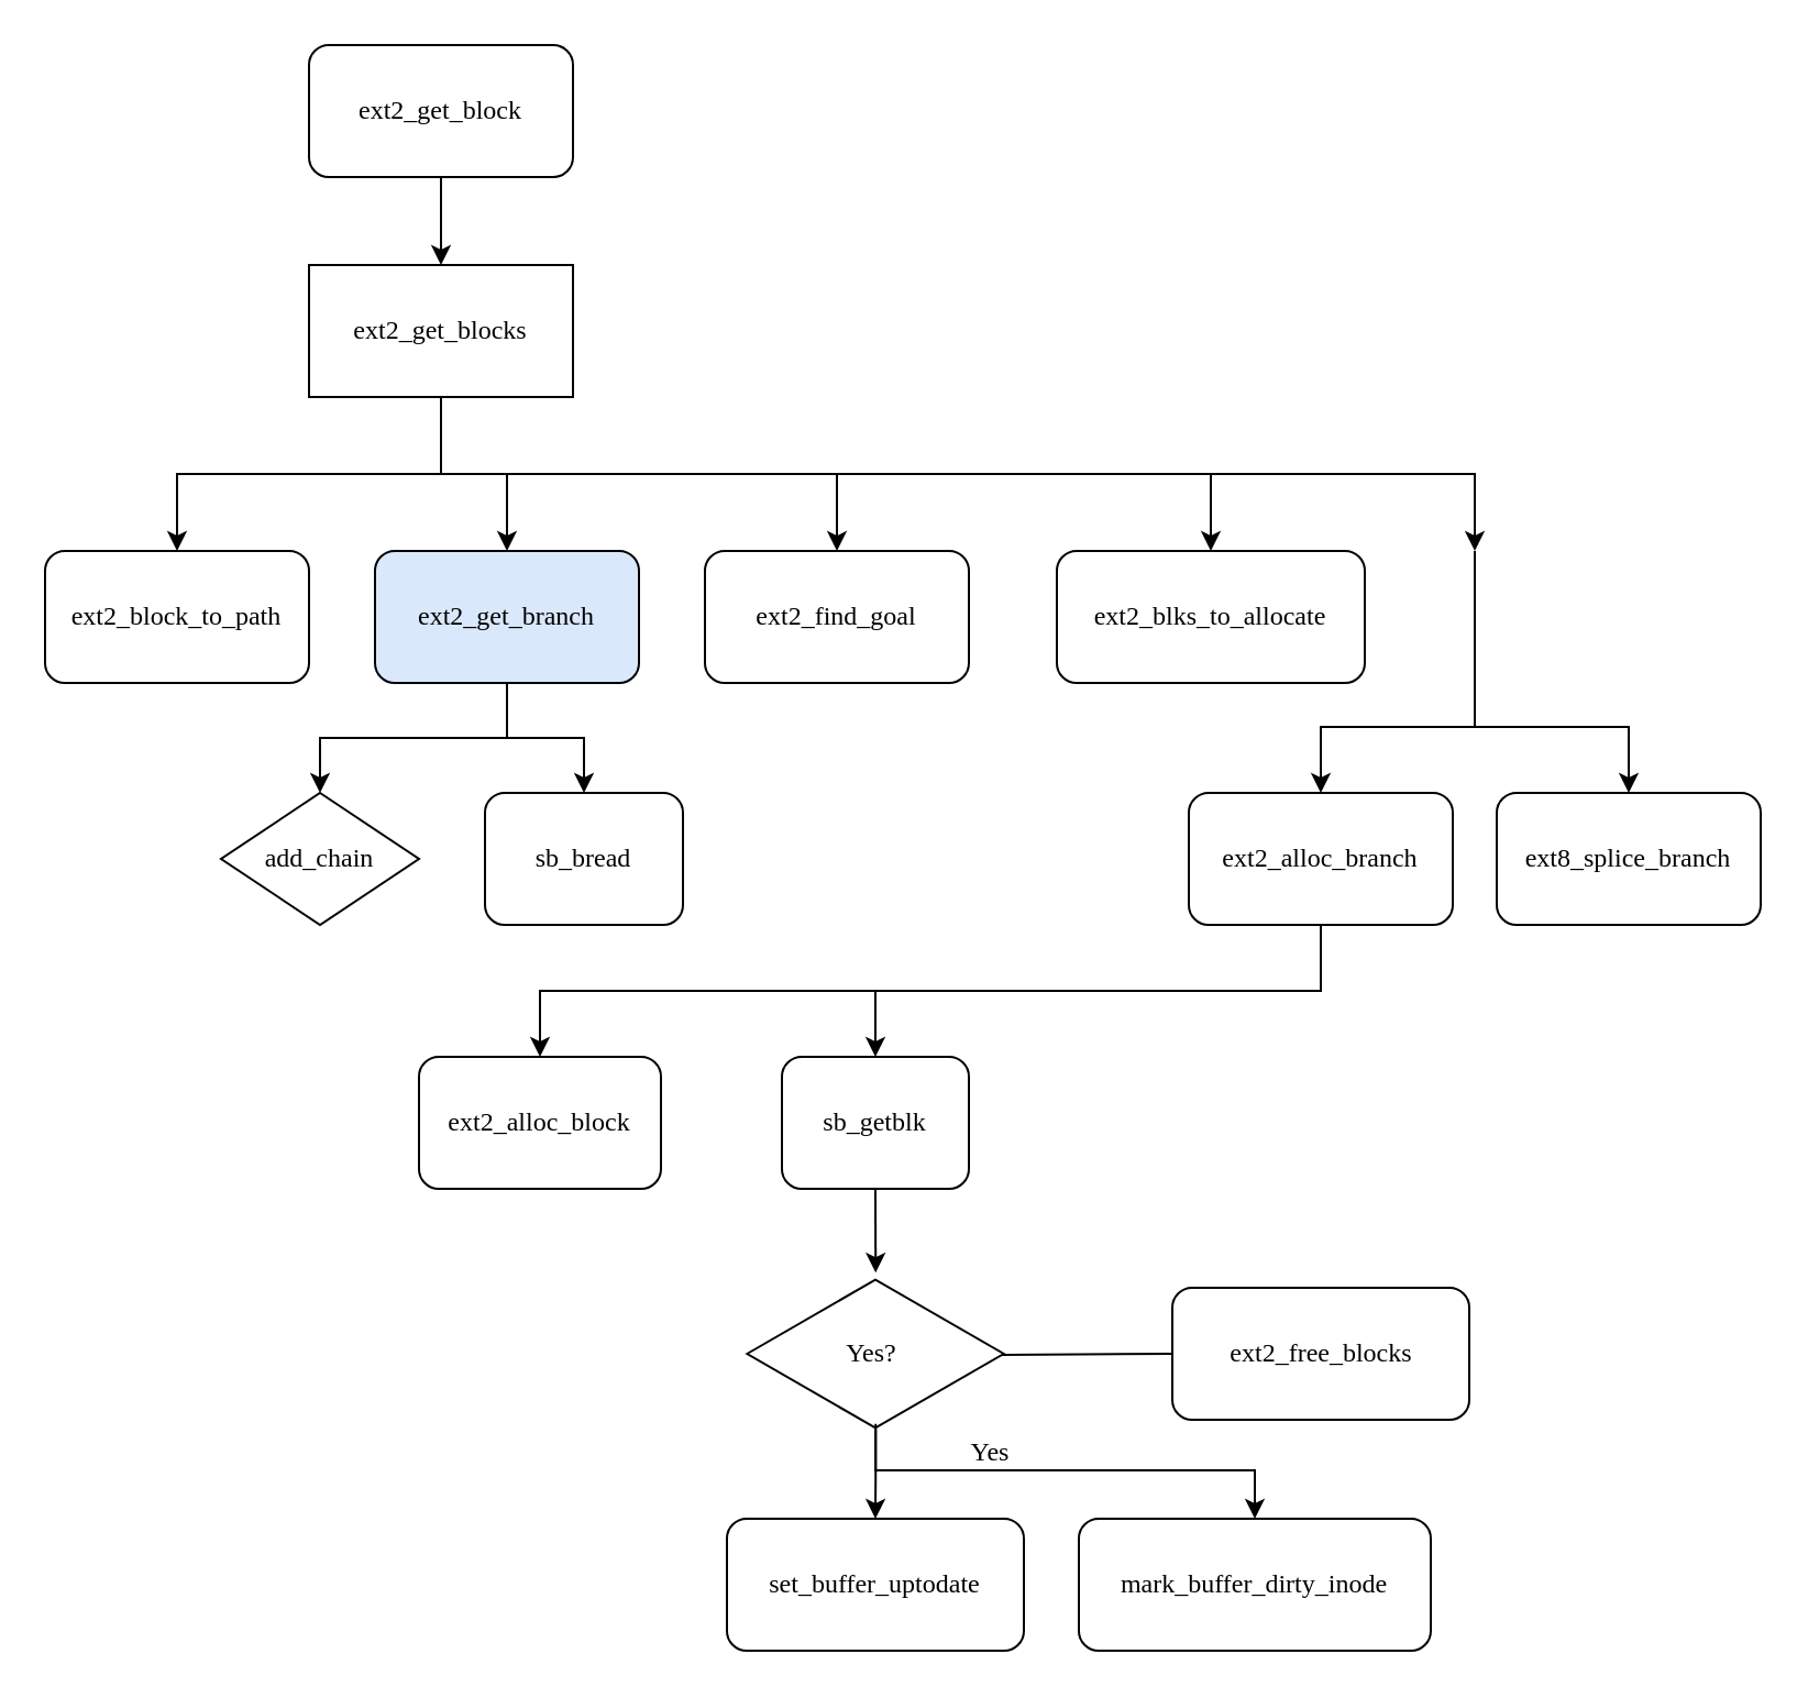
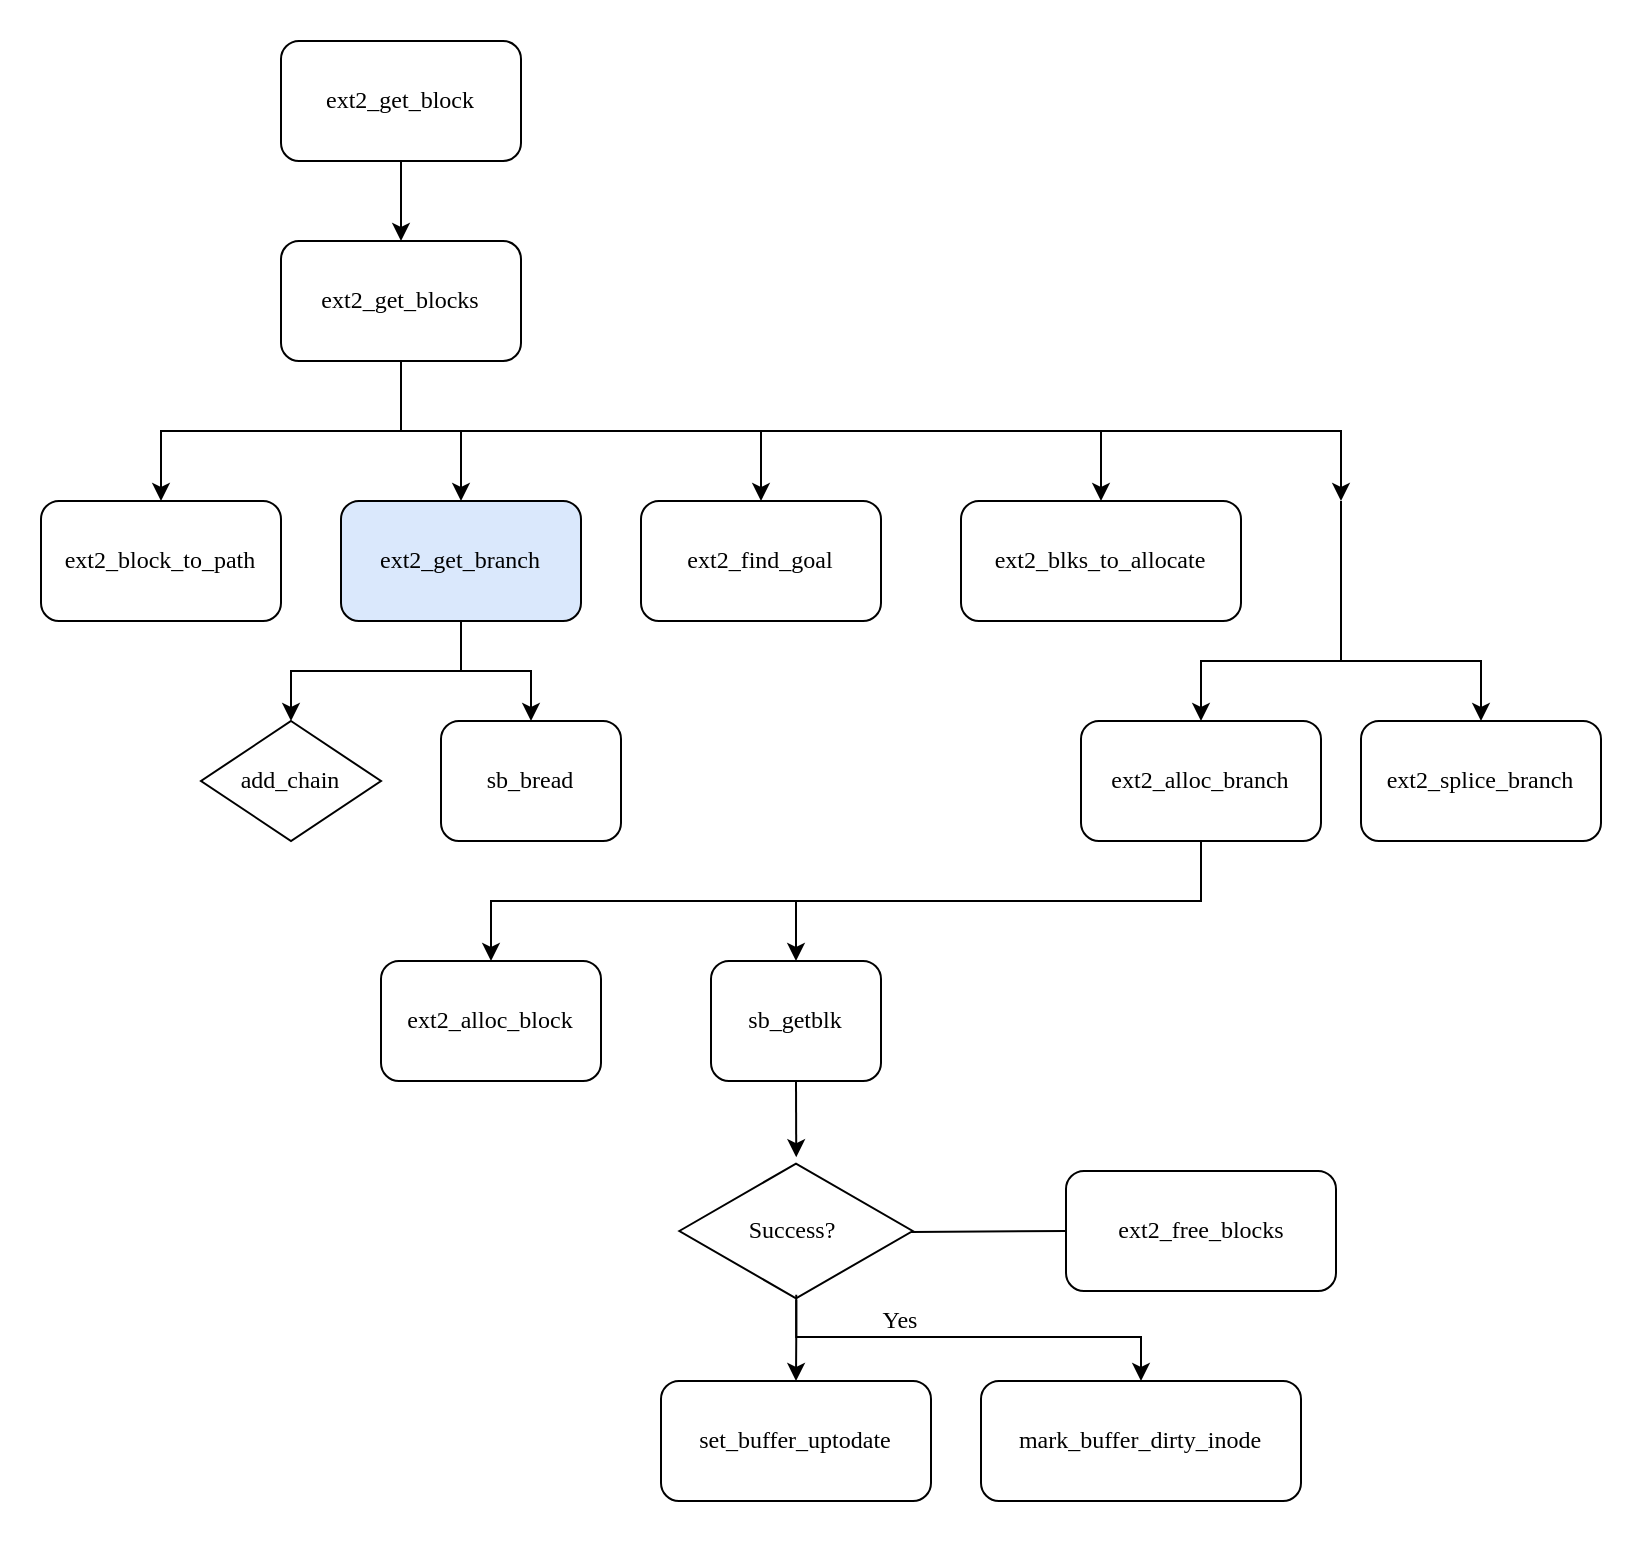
  <mxCell id="0" />
  <mxCell id="1" parent="0" />
  <mxCell id="2" value="&lt;font face=&quot;Comic Sans MS&quot;&gt;ext2_get_block&lt;/font&gt;" style="rounded=1;whiteSpace=wrap;html=1;" vertex="1" parent="1"><mxGeometry x="140" y="20" width="120" height="60" as="geometry" /></mxCell>
  <mxCell id="3" value="" style="endArrow=classic;html=1;rounded=0;fontFamily=Comic Sans MS;exitX=0.5;exitY=1;exitDx=0;exitDy=0;entryX=0.5;entryY=0;entryDx=0;entryDy=0;" edge="1" parent="1" source="2" target="4"><mxGeometry width="50" height="50" relative="1" as="geometry"><mxPoint x="190" y="330" as="sourcePoint" /><mxPoint x="200" y="140" as="targetPoint" /></mxGeometry></mxCell>
- <mxCell id="4" value="&lt;font face=&quot;Comic Sans MS&quot;&gt;ext2_get_blocks&lt;/font&gt;" style="whiteSpace=wrap;html=1;rounded=0;" vertex="1" parent="1"><mxGeometry x="140" y="120" width="120" height="60" as="geometry" /></mxCell>
+ <mxCell id="4" value="&lt;font face=&quot;Comic Sans MS&quot;&gt;ext2_get_blocks&lt;/font&gt;" style="rounded=1;whiteSpace=wrap;html=1;" vertex="1" parent="1"><mxGeometry x="140" y="120" width="120" height="60" as="geometry" /></mxCell>
  <mxCell id="5" value="&lt;font face=&quot;Comic Sans MS&quot;&gt;ext2_block_to_path&lt;/font&gt;" style="rounded=1;whiteSpace=wrap;html=1;" vertex="1" parent="1"><mxGeometry x="20" y="250" width="120" height="60" as="geometry" /></mxCell>
  <mxCell id="6" value="&lt;font face=&quot;Comic Sans MS&quot;&gt;ext2_get_branch&lt;/font&gt;" style="rounded=1;whiteSpace=wrap;html=1;fillColor=#dae8fc;" vertex="1" parent="1"><mxGeometry x="170" y="250" width="120" height="60" as="geometry" /></mxCell>
  <mxCell id="7" value="" style="edgeStyle=elbowEdgeStyle;elbow=vertical;endArrow=classic;html=1;rounded=0;fontFamily=Comic Sans MS;exitX=0.5;exitY=1;exitDx=0;exitDy=0;entryX=0.5;entryY=0;entryDx=0;entryDy=0;" edge="1" parent="1" source="4" target="6"><mxGeometry width="50" height="50" relative="1" as="geometry"><mxPoint x="220" y="240" as="sourcePoint" /><mxPoint x="270" y="190" as="targetPoint" /></mxGeometry></mxCell>
  <mxCell id="8" value="&lt;font face=&quot;Comic Sans MS&quot;&gt;ext2_find_goal&lt;/font&gt;" style="rounded=1;whiteSpace=wrap;html=1;" vertex="1" parent="1"><mxGeometry x="320" y="250" width="120" height="60" as="geometry" /></mxCell>
  <mxCell id="9" value="" style="edgeStyle=elbowEdgeStyle;elbow=vertical;endArrow=classic;html=1;rounded=0;fontFamily=Comic Sans MS;exitX=0.5;exitY=1;exitDx=0;exitDy=0;entryX=0.5;entryY=0;entryDx=0;entryDy=0;" edge="1" parent="1" source="4" target="8"><mxGeometry width="50" height="50" relative="1" as="geometry"><mxPoint x="280" y="290" as="sourcePoint" /><mxPoint x="330" y="240" as="targetPoint" /></mxGeometry></mxCell>
  <mxCell id="10" value="" style="edgeStyle=elbowEdgeStyle;elbow=vertical;endArrow=classic;html=1;rounded=0;fontFamily=Comic Sans MS;exitX=0.5;exitY=1;exitDx=0;exitDy=0;entryX=0.5;entryY=0;entryDx=0;entryDy=0;" edge="1" parent="1" source="4" target="5"><mxGeometry width="50" height="50" relative="1" as="geometry"><mxPoint x="120" y="470" as="sourcePoint" /><mxPoint x="170" y="420" as="targetPoint" /></mxGeometry></mxCell>
  <mxCell id="11" value="&lt;font face=&quot;Comic Sans MS&quot;&gt;ext2_blks_to_allocate&lt;/font&gt;" style="rounded=1;whiteSpace=wrap;html=1;" vertex="1" parent="1"><mxGeometry x="480" y="250" width="140" height="60" as="geometry" /></mxCell>
  <mxCell id="12" value="&lt;font face=&quot;Comic Sans MS&quot;&gt;ext2_alloc_branch&lt;/font&gt;" style="rounded=1;whiteSpace=wrap;html=1;" vertex="1" parent="1"><mxGeometry x="540" y="360" width="120" height="60" as="geometry" /></mxCell>
- <mxCell id="13" value="&lt;font face=&quot;Comic Sans MS&quot;&gt;ext8_splice_branch&lt;/font&gt;" style="rounded=1;whiteSpace=wrap;html=1;" vertex="1" parent="1"><mxGeometry x="680" y="360" width="120" height="60" as="geometry" /></mxCell>
+ <mxCell id="13" value="&lt;font face=&quot;Comic Sans MS&quot;&gt;ext2_splice_branch&lt;/font&gt;" style="rounded=1;whiteSpace=wrap;html=1;" vertex="1" parent="1"><mxGeometry x="680" y="360" width="120" height="60" as="geometry" /></mxCell>
  <mxCell id="14" value="" style="edgeStyle=elbowEdgeStyle;elbow=vertical;endArrow=classic;html=1;rounded=0;fontFamily=Comic Sans MS;entryX=0.5;entryY=0;entryDx=0;entryDy=0;exitX=0.5;exitY=1;exitDx=0;exitDy=0;" edge="1" parent="1" source="4" target="11"><mxGeometry width="50" height="50" relative="1" as="geometry"><mxPoint x="510" y="240" as="sourcePoint" /><mxPoint x="560" y="190" as="targetPoint" /></mxGeometry></mxCell>
  <mxCell id="15" value="" style="edgeStyle=elbowEdgeStyle;elbow=vertical;endArrow=classic;html=1;rounded=0;fontFamily=Comic Sans MS;exitX=0.5;exitY=1;exitDx=0;exitDy=0;" edge="1" parent="1" source="4"><mxGeometry width="50" height="50" relative="1" as="geometry"><mxPoint x="180" y="180" as="sourcePoint" /><mxPoint x="670" y="250" as="targetPoint" /></mxGeometry></mxCell>
  <mxCell id="16" value="" style="edgeStyle=elbowEdgeStyle;elbow=vertical;endArrow=classic;html=1;rounded=0;fontFamily=Comic Sans MS;entryX=0.5;entryY=0;entryDx=0;entryDy=0;" edge="1" parent="1" target="12"><mxGeometry width="50" height="50" relative="1" as="geometry"><mxPoint x="670" y="250" as="sourcePoint" /><mxPoint x="740" y="200" as="targetPoint" /><Array as="points"><mxPoint x="610" y="330" /><mxPoint x="690" y="330" /><mxPoint x="630" y="340" /></Array></mxGeometry></mxCell>
  <mxCell id="17" value="" style="edgeStyle=segmentEdgeStyle;endArrow=classic;html=1;rounded=0;fontFamily=Comic Sans MS;entryX=0.5;entryY=0;entryDx=0;entryDy=0;" edge="1" parent="1" target="13"><mxGeometry width="50" height="50" relative="1" as="geometry"><mxPoint x="670" y="330" as="sourcePoint" /><mxPoint x="750" y="370" as="targetPoint" /></mxGeometry></mxCell>
  <mxCell id="18" value="&lt;font face=&quot;Comic Sans MS&quot;&gt;add_chain&lt;/font&gt;" style="rhombus;whiteSpace=wrap;html=1;" vertex="1" parent="1"><mxGeometry x="100" y="360" width="90" height="60" as="geometry" /></mxCell>
  <mxCell id="19" value="&lt;font face=&quot;Comic Sans MS&quot;&gt;sb_bread&lt;/font&gt;" style="rounded=1;whiteSpace=wrap;html=1;" vertex="1" parent="1"><mxGeometry x="220" y="360" width="90" height="60" as="geometry" /></mxCell>
  <mxCell id="20" value="" style="edgeStyle=elbowEdgeStyle;elbow=vertical;endArrow=classic;html=1;rounded=0;fontFamily=Comic Sans MS;exitX=0.5;exitY=1;exitDx=0;exitDy=0;entryX=0.5;entryY=0;entryDx=0;entryDy=0;" edge="1" parent="1" source="6" target="18"><mxGeometry width="50" height="50" relative="1" as="geometry"><mxPoint x="180" y="520" as="sourcePoint" /><mxPoint x="230" y="470" as="targetPoint" /></mxGeometry></mxCell>
  <mxCell id="21" value="" style="edgeStyle=elbowEdgeStyle;elbow=vertical;endArrow=classic;html=1;rounded=0;fontFamily=Comic Sans MS;exitX=0.5;exitY=1;exitDx=0;exitDy=0;entryX=0.5;entryY=0;entryDx=0;entryDy=0;" edge="1" parent="1" source="6" target="19"><mxGeometry width="50" height="50" relative="1" as="geometry"><mxPoint x="210" y="510" as="sourcePoint" /><mxPoint x="260" y="460" as="targetPoint" /></mxGeometry></mxCell>
  <mxCell id="22" value="&lt;font face=&quot;Comic Sans MS&quot;&gt;ext2_alloc_block&lt;/font&gt;" style="rounded=1;whiteSpace=wrap;html=1;" vertex="1" parent="1"><mxGeometry x="190" y="480" width="110" height="60" as="geometry" /></mxCell>
  <mxCell id="23" value="&lt;font face=&quot;Comic Sans MS&quot;&gt;sb_getblk&lt;/font&gt;" style="rounded=1;whiteSpace=wrap;html=1;" vertex="1" parent="1"><mxGeometry x="355" y="480" width="85" height="60" as="geometry" /></mxCell>
  <mxCell id="24" value="&lt;font face=&quot;Comic Sans MS&quot;&gt;set_buffer_uptodate&lt;/font&gt;" style="rounded=1;whiteSpace=wrap;html=1;" vertex="1" parent="1"><mxGeometry x="330" y="690" width="135" height="60" as="geometry" /></mxCell>
  <mxCell id="25" value="&lt;font face=&quot;Comic Sans MS&quot;&gt;mark_buffer_dirty_inode&lt;/font&gt;" style="rounded=1;whiteSpace=wrap;html=1;" vertex="1" parent="1"><mxGeometry x="490" y="690" width="160" height="60" as="geometry" /></mxCell>
  <mxCell id="26" value="" style="edgeStyle=elbowEdgeStyle;elbow=vertical;endArrow=classic;html=1;rounded=0;fontFamily=Comic Sans MS;exitX=0.5;exitY=1;exitDx=0;exitDy=0;entryX=0.5;entryY=0;entryDx=0;entryDy=0;" edge="1" parent="1" source="12" target="22"><mxGeometry width="50" height="50" relative="1" as="geometry"><mxPoint x="430" y="490" as="sourcePoint" /><mxPoint x="480" y="440" as="targetPoint" /></mxGeometry></mxCell>
  <mxCell id="27" value="" style="edgeStyle=elbowEdgeStyle;elbow=vertical;endArrow=classic;html=1;rounded=0;fontFamily=Comic Sans MS;exitX=0.5;exitY=1;exitDx=0;exitDy=0;entryX=0.5;entryY=0;entryDx=0;entryDy=0;" edge="1" parent="1" source="12" target="23"><mxGeometry width="50" height="50" relative="1" as="geometry"><mxPoint x="430" y="370" as="sourcePoint" /><mxPoint x="480" y="320" as="targetPoint" /></mxGeometry></mxCell>
- <mxCell id="28" value="Yes?&amp;nbsp;" style="html=1;whiteSpace=wrap;aspect=fixed;shape=isoRectangle;fontFamily=Comic Sans MS;" vertex="1" parent="1"><mxGeometry x="339.17" y="580" width="116.67" height="70" as="geometry" /></mxCell>
+ <mxCell id="28" value="Success?&amp;nbsp;" style="html=1;whiteSpace=wrap;aspect=fixed;shape=isoRectangle;fontFamily=Comic Sans MS;" vertex="1" parent="1"><mxGeometry x="339.17" y="580" width="116.67" height="70" as="geometry" /></mxCell>
  <mxCell id="29" value="" style="endArrow=classic;html=1;rounded=0;fontFamily=Comic Sans MS;exitX=0.5;exitY=1;exitDx=0;exitDy=0;entryX=0.501;entryY=-0.027;entryDx=0;entryDy=0;entryPerimeter=0;" edge="1" parent="1" source="23" target="28"><mxGeometry width="50" height="50" relative="1" as="geometry"><mxPoint x="480" y="590" as="sourcePoint" /><mxPoint x="530" y="540" as="targetPoint" /></mxGeometry></mxCell>
  <mxCell id="30" value="" style="edgeStyle=elbowEdgeStyle;elbow=vertical;endArrow=classic;html=1;rounded=0;fontFamily=Comic Sans MS;exitX=0.501;exitY=0.992;exitDx=0;exitDy=0;exitPerimeter=0;entryX=0.5;entryY=0;entryDx=0;entryDy=0;" edge="1" parent="1" source="28" target="24"><mxGeometry width="50" height="50" relative="1" as="geometry"><mxPoint x="450" y="860" as="sourcePoint" /><mxPoint x="500" y="810" as="targetPoint" /></mxGeometry></mxCell>
  <mxCell id="31" value="" style="edgeStyle=elbowEdgeStyle;elbow=vertical;endArrow=classic;html=1;rounded=0;fontFamily=Comic Sans MS;entryX=0.5;entryY=0;entryDx=0;entryDy=0;exitX=0.501;exitY=0.955;exitDx=0;exitDy=0;exitPerimeter=0;" edge="1" parent="1" source="28" target="25"><mxGeometry width="50" height="50" relative="1" as="geometry"><mxPoint x="397" y="650" as="sourcePoint" /><mxPoint x="590" y="640" as="targetPoint" /></mxGeometry></mxCell>
  <mxCell id="32" value="" style="endArrow=none;html=1;rounded=0;fontFamily=Comic Sans MS;exitX=0.993;exitY=0.507;exitDx=0;exitDy=0;exitPerimeter=0;entryX=0;entryY=0.5;entryDx=0;entryDy=0;" edge="1" parent="1" source="28" target="33"><mxGeometry width="50" height="50" relative="1" as="geometry"><mxPoint x="500" y="630" as="sourcePoint" /><mxPoint x="550" y="615" as="targetPoint" /></mxGeometry></mxCell>
  <mxCell id="33" value="&lt;font face=&quot;Comic Sans MS&quot;&gt;ext2_free_blocks&lt;/font&gt;" style="rounded=1;whiteSpace=wrap;html=1;" vertex="1" parent="1"><mxGeometry x="532.5" y="585" width="135" height="60" as="geometry" /></mxCell>
  <mxCell id="34" value="Yes" style="text;html=1;strokeColor=none;fillColor=none;align=center;verticalAlign=middle;whiteSpace=wrap;rounded=0;fontFamily=Comic Sans MS;" vertex="1" parent="1"><mxGeometry x="420" y="645" width="60" height="30" as="geometry" /></mxCell>
